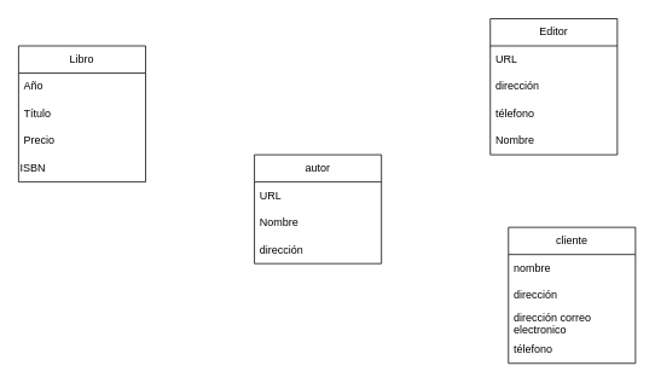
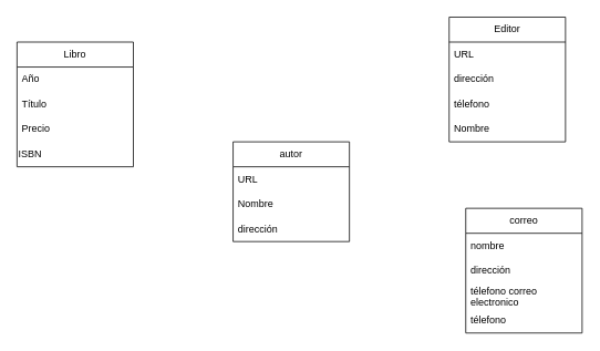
  <mxCell id="0" />
  <mxCell id="1" parent="0" />
  <mxCell id="2" value="Libro" style="swimlane;fontStyle=0;childLayout=stackLayout;horizontal=1;startSize=30;horizontalStack=0;resizeParent=1;resizeParentMax=0;resizeLast=0;collapsible=1;marginBottom=0;whiteSpace=wrap;html=1;" vertex="1" parent="1"><mxGeometry x="20" y="50" width="140" height="150" as="geometry" /></mxCell>
  <mxCell id="3" value="Año" style="text;strokeColor=none;fillColor=none;align=left;verticalAlign=middle;spacingLeft=4;spacingRight=4;overflow=hidden;points=[[0,0.5],[1,0.5]];portConstraint=eastwest;rotatable=0;whiteSpace=wrap;html=1;" vertex="1" parent="2"><mxGeometry y="30" width="140" height="30" as="geometry" /></mxCell>
  <mxCell id="4" value="Título" style="text;strokeColor=none;fillColor=none;align=left;verticalAlign=middle;spacingLeft=4;spacingRight=4;overflow=hidden;points=[[0,0.5],[1,0.5]];portConstraint=eastwest;rotatable=0;whiteSpace=wrap;html=1;" vertex="1" parent="2"><mxGeometry y="60" width="140" height="30" as="geometry" /></mxCell>
  <mxCell id="5" value="Precio" style="text;strokeColor=none;fillColor=none;align=left;verticalAlign=middle;spacingLeft=4;spacingRight=4;overflow=hidden;points=[[0,0.5],[1,0.5]];portConstraint=eastwest;rotatable=0;whiteSpace=wrap;html=1;" vertex="1" parent="2"><mxGeometry y="90" width="140" height="30" as="geometry" /></mxCell>
  <mxCell id="6" value="&lt;div align=&quot;left&quot;&gt;ISBN&lt;/div&gt;" style="text;html=1;align=left;verticalAlign=middle;whiteSpace=wrap;rounded=0;" vertex="1" parent="2"><mxGeometry y="120" width="140" height="30" as="geometry" /></mxCell>
  <mxCell id="7" value="autor" style="swimlane;fontStyle=0;childLayout=stackLayout;horizontal=1;startSize=30;horizontalStack=0;resizeParent=1;resizeParentMax=0;resizeLast=0;collapsible=1;marginBottom=0;whiteSpace=wrap;html=1;" vertex="1" parent="1"><mxGeometry x="280" y="170" width="140" height="120" as="geometry"><mxRectangle x="360" y="230" width="70" height="30" as="alternateBounds" /></mxGeometry></mxCell>
  <mxCell id="8" value="URL" style="text;strokeColor=none;fillColor=none;align=left;verticalAlign=middle;spacingLeft=4;spacingRight=4;overflow=hidden;points=[[0,0.5],[1,0.5]];portConstraint=eastwest;rotatable=0;whiteSpace=wrap;html=1;" vertex="1" parent="7"><mxGeometry y="30" width="140" height="30" as="geometry" /></mxCell>
  <mxCell id="9" value="Nombre" style="text;strokeColor=none;fillColor=none;align=left;verticalAlign=middle;spacingLeft=4;spacingRight=4;overflow=hidden;points=[[0,0.5],[1,0.5]];portConstraint=eastwest;rotatable=0;whiteSpace=wrap;html=1;" vertex="1" parent="7"><mxGeometry y="60" width="140" height="30" as="geometry" /></mxCell>
  <mxCell id="10" value="dirección" style="text;strokeColor=none;fillColor=none;align=left;verticalAlign=middle;spacingLeft=4;spacingRight=4;overflow=hidden;points=[[0,0.5],[1,0.5]];portConstraint=eastwest;rotatable=0;whiteSpace=wrap;html=1;" vertex="1" parent="7"><mxGeometry y="90" width="140" height="30" as="geometry" /></mxCell>
  <mxCell id="11" value="Editor" style="swimlane;fontStyle=0;childLayout=stackLayout;horizontal=1;startSize=30;horizontalStack=0;resizeParent=1;resizeParentMax=0;resizeLast=0;collapsible=1;marginBottom=0;whiteSpace=wrap;html=1;" vertex="1" parent="1"><mxGeometry x="540" y="20" width="140" height="150" as="geometry" /></mxCell>
  <mxCell id="12" value="URL" style="text;strokeColor=none;fillColor=none;align=left;verticalAlign=middle;spacingLeft=4;spacingRight=4;overflow=hidden;points=[[0,0.5],[1,0.5]];portConstraint=eastwest;rotatable=0;whiteSpace=wrap;html=1;" vertex="1" parent="11"><mxGeometry y="30" width="140" height="30" as="geometry" /></mxCell>
  <mxCell id="13" value="dirección" style="text;strokeColor=none;fillColor=none;align=left;verticalAlign=middle;spacingLeft=4;spacingRight=4;overflow=hidden;points=[[0,0.5],[1,0.5]];portConstraint=eastwest;rotatable=0;whiteSpace=wrap;html=1;" vertex="1" parent="11"><mxGeometry y="60" width="140" height="30" as="geometry" /></mxCell>
  <mxCell id="14" value="télefono" style="text;strokeColor=none;fillColor=none;align=left;verticalAlign=middle;spacingLeft=4;spacingRight=4;overflow=hidden;points=[[0,0.5],[1,0.5]];portConstraint=eastwest;rotatable=0;whiteSpace=wrap;html=1;" vertex="1" parent="11"><mxGeometry y="90" width="140" height="30" as="geometry" /></mxCell>
  <mxCell id="15" value="Nombre" style="text;strokeColor=none;fillColor=none;align=left;verticalAlign=middle;spacingLeft=4;spacingRight=4;overflow=hidden;points=[[0,0.5],[1,0.5]];portConstraint=eastwest;rotatable=0;whiteSpace=wrap;html=1;" vertex="1" parent="11"><mxGeometry y="120" width="140" height="30" as="geometry" /></mxCell>
- <mxCell id="16" value="cliente" style="swimlane;fontStyle=0;childLayout=stackLayout;horizontal=1;startSize=30;horizontalStack=0;resizeParent=1;resizeParentMax=0;resizeLast=0;collapsible=1;marginBottom=0;whiteSpace=wrap;html=1;" vertex="1" parent="1"><mxGeometry x="560" y="250" width="140" height="150" as="geometry" /></mxCell>
+ <mxCell id="16" value="correo" style="swimlane;fontStyle=0;childLayout=stackLayout;horizontal=1;startSize=30;horizontalStack=0;resizeParent=1;resizeParentMax=0;resizeLast=0;collapsible=1;marginBottom=0;whiteSpace=wrap;html=1;" vertex="1" parent="1"><mxGeometry x="560" y="250" width="140" height="150" as="geometry" /></mxCell>
  <mxCell id="17" value="nombre" style="text;strokeColor=none;fillColor=none;align=left;verticalAlign=middle;spacingLeft=4;spacingRight=4;overflow=hidden;points=[[0,0.5],[1,0.5]];portConstraint=eastwest;rotatable=0;whiteSpace=wrap;html=1;" vertex="1" parent="16"><mxGeometry y="30" width="140" height="30" as="geometry" /></mxCell>
  <mxCell id="18" value="dirección" style="text;strokeColor=none;fillColor=none;align=left;verticalAlign=middle;spacingLeft=4;spacingRight=4;overflow=hidden;points=[[0,0.5],[1,0.5]];portConstraint=eastwest;rotatable=0;whiteSpace=wrap;html=1;" vertex="1" parent="16"><mxGeometry y="60" width="140" height="30" as="geometry" /></mxCell>
- <mxCell id="19" value="dirección correo electronico" style="text;strokeColor=none;fillColor=none;align=left;verticalAlign=middle;spacingLeft=4;spacingRight=4;overflow=hidden;points=[[0,0.5],[1,0.5]];portConstraint=eastwest;rotatable=0;whiteSpace=wrap;html=1;" vertex="1" parent="16"><mxGeometry y="90" width="140" height="30" as="geometry" /></mxCell>
+ <mxCell id="19" value="télefono correo electronico" style="text;strokeColor=none;fillColor=none;align=left;verticalAlign=middle;spacingLeft=4;spacingRight=4;overflow=hidden;points=[[0,0.5],[1,0.5]];portConstraint=eastwest;rotatable=0;whiteSpace=wrap;html=1;" vertex="1" parent="16"><mxGeometry y="90" width="140" height="30" as="geometry" /></mxCell>
  <mxCell id="20" value="télefono" style="text;strokeColor=none;fillColor=none;align=left;verticalAlign=middle;spacingLeft=4;spacingRight=4;overflow=hidden;points=[[0,0.5],[1,0.5]];portConstraint=eastwest;rotatable=0;whiteSpace=wrap;html=1;" vertex="1" parent="16"><mxGeometry y="120" width="140" height="30" as="geometry" /></mxCell>
